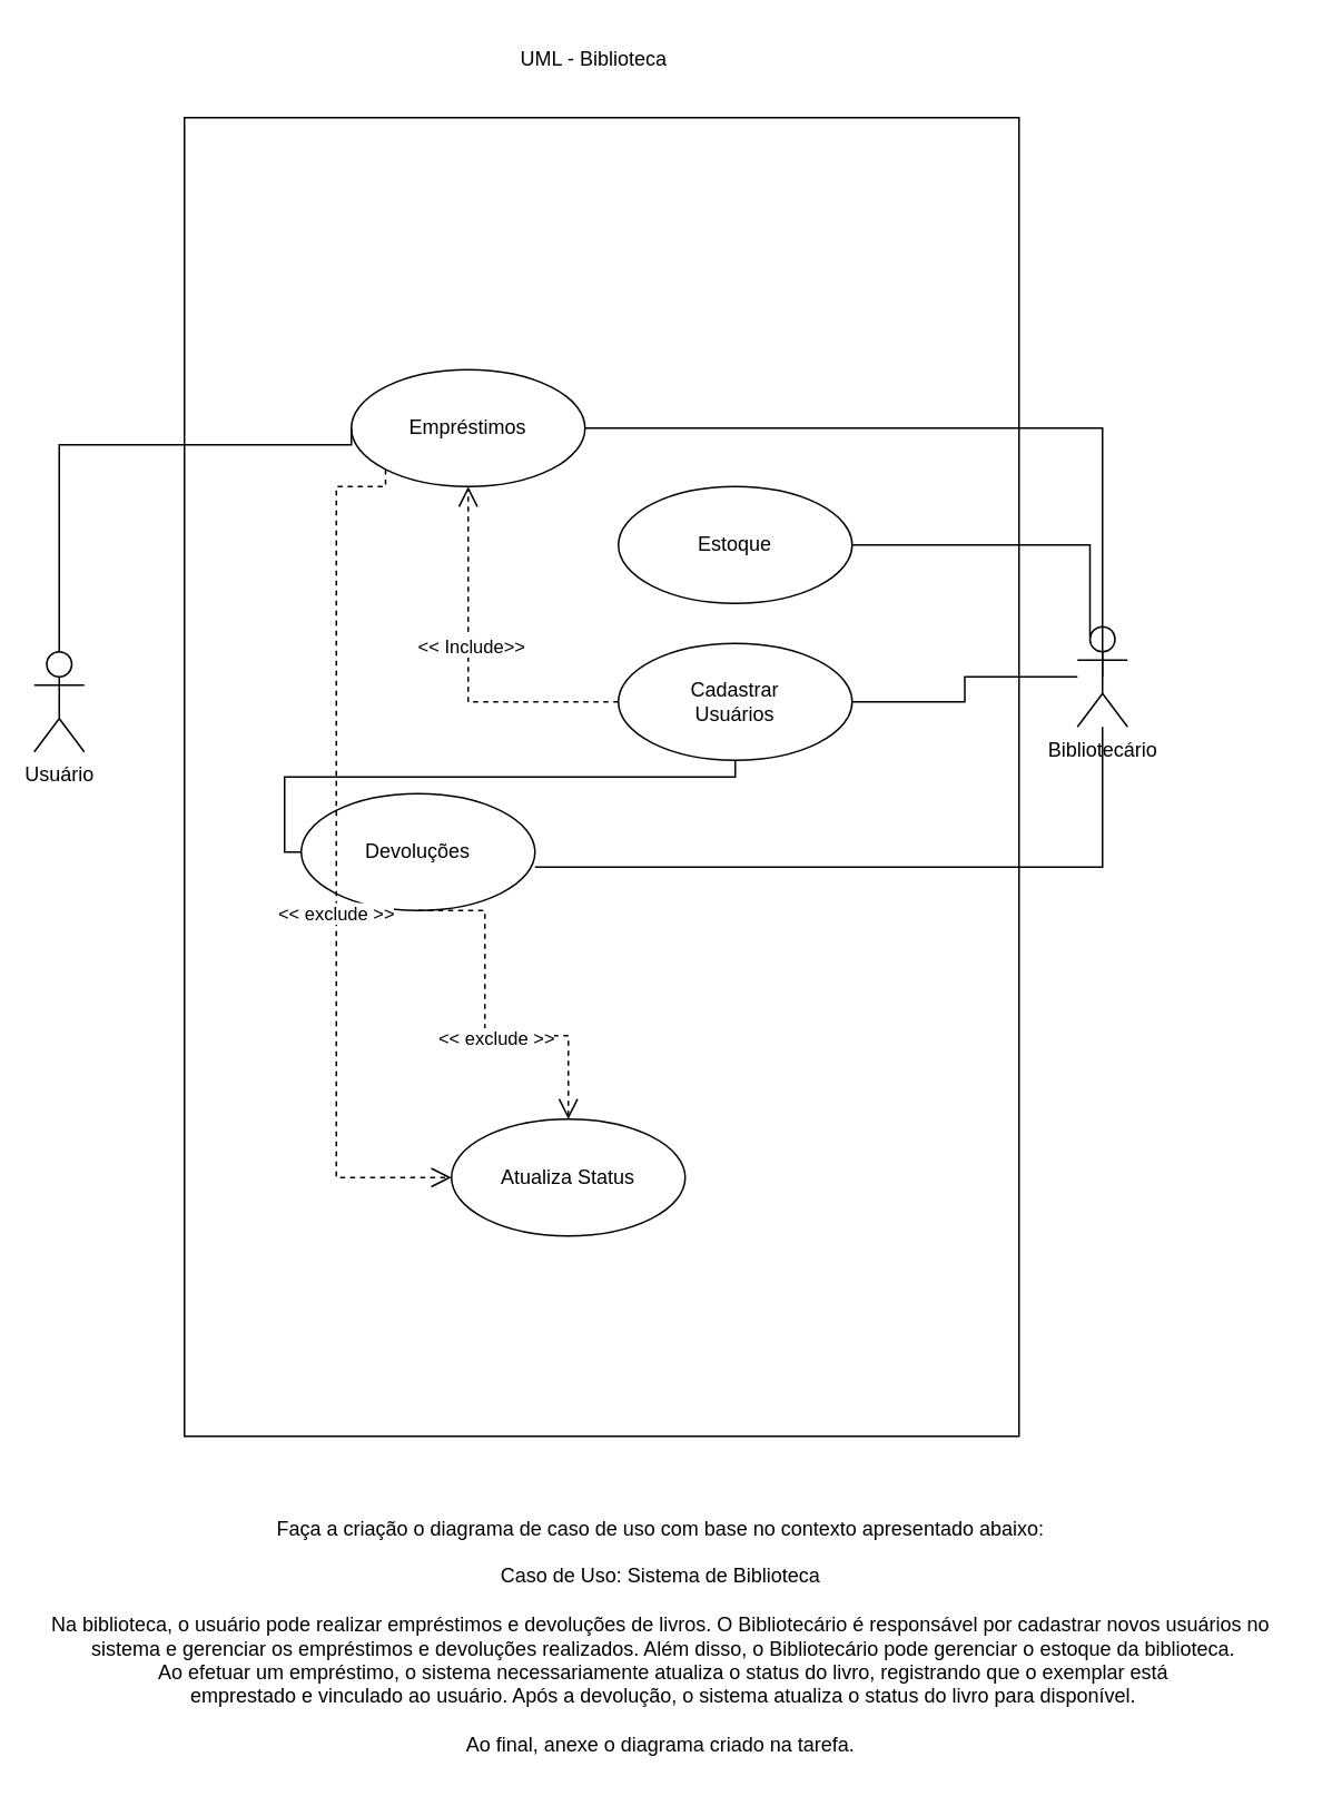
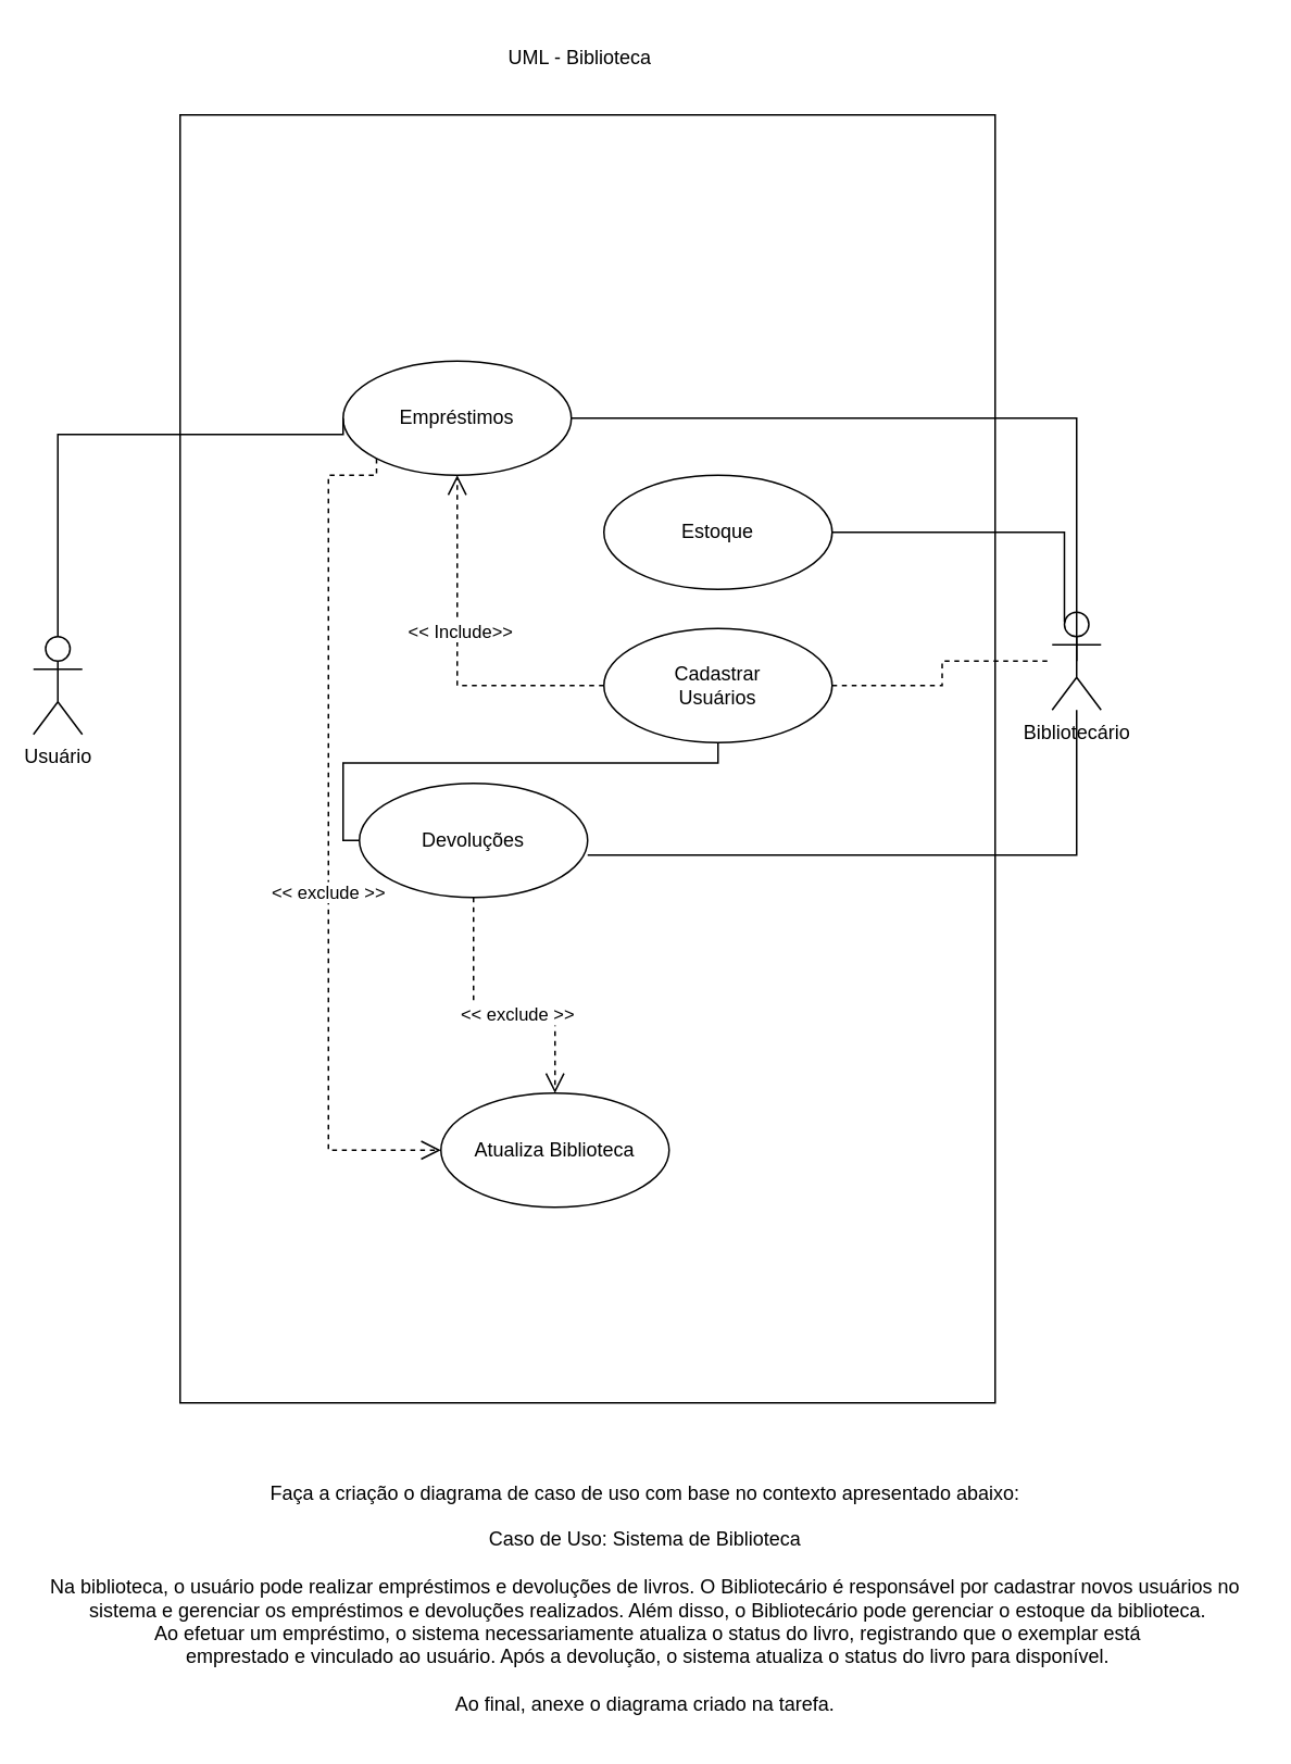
  <mxCell id="0" />
  <mxCell id="1" parent="0" />
  <mxCell id="2" value="" style="html=1;whiteSpace=wrap;" vertex="1" parent="1"><mxGeometry x="110" y="70" width="500" height="790" as="geometry" /></mxCell>
  <mxCell id="3" style="edgeStyle=orthogonalEdgeStyle;rounded=0;html=1;dashed=1;labelBackgroundColor=none;startFill=0;endArrow=open;endFill=0;endSize=10;fontFamily=Verdana;fontSize=10;exitX=0;exitY=0.5;exitDx=0;exitDy=0;entryX=0.5;entryY=1;entryDx=0;entryDy=0;" parent="1" source="9" target="7" edge="1"><mxGeometry relative="1" as="geometry"><Array as="points"><mxPoint x="280" y="420" /></Array><mxPoint x="180" y="450" as="sourcePoint" /><mxPoint x="280" y="361" as="targetPoint" /></mxGeometry></mxCell>
  <mxCell id="4" value="&amp;lt;&amp;lt; Include&amp;gt;&amp;gt;" style="edgeLabel;html=1;align=center;verticalAlign=middle;resizable=0;points=[];" vertex="1" connectable="0" parent="3"><mxGeometry x="0.128" y="-1" relative="1" as="geometry"><mxPoint as="offset" /></mxGeometry></mxCell>
  <mxCell id="5" value="Usuário" style="shape=umlActor;verticalLabelPosition=bottom;verticalAlign=top;html=1;outlineConnect=0;" vertex="1" parent="1"><mxGeometry x="20" y="390" width="30" height="60" as="geometry" /></mxCell>
  <mxCell id="6" value="Bibliotecário" style="shape=umlActor;verticalLabelPosition=bottom;verticalAlign=top;html=1;outlineConnect=0;" vertex="1" parent="1"><mxGeometry x="645" y="375" width="30" height="60" as="geometry" /></mxCell>
  <mxCell id="7" value="Empréstimos" style="ellipse;whiteSpace=wrap;html=1;" vertex="1" parent="1"><mxGeometry x="210" y="221" width="140" height="70" as="geometry" /></mxCell>
- <mxCell id="8" value="Devoluções" style="ellipse;whiteSpace=wrap;html=1;" vertex="1" parent="1"><mxGeometry x="180" y="475" width="140" height="70" as="geometry" /></mxCell>
+ <mxCell id="8" value="Devoluções" style="ellipse;whiteSpace=wrap;html=1;" vertex="1" parent="1"><mxGeometry x="220" y="480" width="140" height="70" as="geometry" /></mxCell>
  <mxCell id="9" value="Cadastrar&lt;div&gt;Usuários&lt;/div&gt;" style="ellipse;whiteSpace=wrap;html=1;" vertex="1" parent="1"><mxGeometry x="370" y="385" width="140" height="70" as="geometry" /></mxCell>
  <mxCell id="10" value="" style="endArrow=none;html=1;edgeStyle=orthogonalEdgeStyle;rounded=0;entryX=0;entryY=0.5;entryDx=0;entryDy=0;" edge="1" parent="1" source="5" target="7"><mxGeometry relative="1" as="geometry"><mxPoint x="0" y="271" as="sourcePoint" /><mxPoint x="160" y="271" as="targetPoint" /><Array as="points"><mxPoint x="35" y="266" /></Array></mxGeometry></mxCell>
  <mxCell id="11" value="" style="endArrow=none;html=1;edgeStyle=orthogonalEdgeStyle;rounded=0;exitX=0;exitY=0.5;exitDx=0;exitDy=0;" edge="1" parent="1" source="8" target="9"><mxGeometry relative="1" as="geometry"><mxPoint x="30" y="230" as="sourcePoint" /><mxPoint x="190" y="230" as="targetPoint" /></mxGeometry></mxCell>
  <mxCell id="12" value="" style="endArrow=none;html=1;edgeStyle=orthogonalEdgeStyle;rounded=0;entryX=0.5;entryY=0.5;entryDx=0;entryDy=0;entryPerimeter=0;exitX=1;exitY=0.5;exitDx=0;exitDy=0;" edge="1" parent="1" source="7" target="6"><mxGeometry relative="1" as="geometry"><mxPoint x="30" y="151" as="sourcePoint" /><mxPoint x="190" y="151" as="targetPoint" /></mxGeometry></mxCell>
  <mxCell id="13" value="" style="endArrow=none;html=1;edgeStyle=orthogonalEdgeStyle;rounded=0;exitX=1;exitY=0.629;exitDx=0;exitDy=0;exitPerimeter=0;" edge="1" parent="1" source="8" target="6"><mxGeometry relative="1" as="geometry"><mxPoint x="30" y="230" as="sourcePoint" /><mxPoint x="190" y="230" as="targetPoint" /></mxGeometry></mxCell>
- <mxCell id="14" value="" style="endArrow=none;html=1;edgeStyle=orthogonalEdgeStyle;rounded=0;exitX=1;exitY=0.5;exitDx=0;exitDy=0;" edge="1" parent="1" source="9" target="6"><mxGeometry relative="1" as="geometry"><mxPoint x="30" y="230" as="sourcePoint" /><mxPoint x="190" y="230" as="targetPoint" /></mxGeometry></mxCell>
+ <mxCell id="14" value="" style="endArrow=none;html=1;edgeStyle=orthogonalEdgeStyle;rounded=0;exitX=1;exitY=0.5;exitDx=0;exitDy=0;dashed=1;" edge="1" parent="1" source="9" target="6"><mxGeometry relative="1" as="geometry"><mxPoint x="30" y="230" as="sourcePoint" /><mxPoint x="190" y="230" as="targetPoint" /></mxGeometry></mxCell>
  <mxCell id="15" value="Estoque" style="ellipse;whiteSpace=wrap;html=1;" vertex="1" parent="1"><mxGeometry x="370" y="291" width="140" height="70" as="geometry" /></mxCell>
  <mxCell id="16" value="" style="endArrow=none;html=1;edgeStyle=orthogonalEdgeStyle;rounded=0;entryX=0.25;entryY=0.1;entryDx=0;entryDy=0;entryPerimeter=0;exitX=1;exitY=0.5;exitDx=0;exitDy=0;" edge="1" parent="1" source="15" target="6"><mxGeometry relative="1" as="geometry"><mxPoint x="160" y="455" as="sourcePoint" /><mxPoint x="320" y="455" as="targetPoint" /></mxGeometry></mxCell>
- <mxCell id="17" value="Atualiza Status" style="ellipse;whiteSpace=wrap;html=1;" vertex="1" parent="1"><mxGeometry x="270" y="670" width="140" height="70" as="geometry" /></mxCell>
+ <mxCell id="17" value="Atualiza Biblioteca" style="ellipse;whiteSpace=wrap;html=1;" vertex="1" parent="1"><mxGeometry x="270" y="670" width="140" height="70" as="geometry" /></mxCell>
  <mxCell id="18" style="edgeStyle=orthogonalEdgeStyle;rounded=0;html=1;dashed=1;labelBackgroundColor=none;startFill=0;endArrow=open;endFill=0;endSize=10;fontFamily=Verdana;fontSize=10;exitX=0.5;exitY=1;exitDx=0;exitDy=0;entryX=0.5;entryY=0;entryDx=0;entryDy=0;" edge="1" parent="1" source="8" target="17"><mxGeometry relative="1" as="geometry"><Array as="points"><mxPoint x="290" y="620" /><mxPoint x="340" y="620" /></Array><mxPoint x="180" y="540" as="sourcePoint" /><mxPoint x="270" y="659" as="targetPoint" /></mxGeometry></mxCell>
  <mxCell id="19" value="&amp;lt;&amp;lt; exclude &amp;gt;&amp;gt;" style="edgeLabel;html=1;align=center;verticalAlign=middle;resizable=0;points=[];" vertex="1" connectable="0" parent="18"><mxGeometry x="0.128" y="-1" relative="1" as="geometry"><mxPoint as="offset" /></mxGeometry></mxCell>
  <mxCell id="20" style="edgeStyle=orthogonalEdgeStyle;rounded=0;html=1;dashed=1;labelBackgroundColor=none;startFill=0;endArrow=open;endFill=0;endSize=10;fontFamily=Verdana;fontSize=10;exitX=0;exitY=1;exitDx=0;exitDy=0;entryX=0;entryY=0.5;entryDx=0;entryDy=0;" edge="1" parent="1" source="7" target="17"><mxGeometry relative="1" as="geometry"><Array as="points"><mxPoint x="201" y="291" /><mxPoint x="201" y="705" /></Array><mxPoint x="201" y="560" as="sourcePoint" /><mxPoint x="251" y="680" as="targetPoint" /></mxGeometry></mxCell>
  <mxCell id="21" value="&amp;lt;&amp;lt; exclude &amp;gt;&amp;gt;" style="edgeLabel;html=1;align=center;verticalAlign=middle;resizable=0;points=[];" vertex="1" connectable="0" parent="20"><mxGeometry x="0.128" y="-1" relative="1" as="geometry"><mxPoint as="offset" /></mxGeometry></mxCell>
  <mxCell id="22" value="UML - Biblioteca" style="text;html=1;align=center;verticalAlign=middle;resizable=0;points=[];autosize=1;strokeColor=none;fillColor=none;" vertex="1" parent="1"><mxGeometry x="300" y="20" width="110" height="30" as="geometry" /></mxCell>
  <mxCell id="23" value="&lt;div&gt;Faça a criação o diagrama de caso de uso com base no contexto apresentado abaixo:&lt;/div&gt;&lt;div&gt;&lt;br&gt;&lt;/div&gt;&lt;div&gt;Caso de Uso: Sistema de Biblioteca&lt;/div&gt;&lt;div&gt;&lt;br&gt;&lt;/div&gt;&lt;div&gt;Na biblioteca, o usuário pode realizar empréstimos e devoluções de livros. O Bibliotecário é responsável por cadastrar novos usuários no&lt;/div&gt;&lt;div&gt;&amp;nbsp;sistema e gerenciar os empréstimos e devoluções realizados. Além disso, o Bibliotecário pode gerenciar o estoque da biblioteca.&lt;/div&gt;&lt;div&gt;&amp;nbsp;Ao efetuar um empréstimo, o sistema necessariamente atualiza o status do livro, registrando que o exemplar está&lt;/div&gt;&lt;div&gt;&amp;nbsp;emprestado e vinculado ao usuário. Após a devolução, o sistema atualiza o status do livro para disponível.&lt;/div&gt;&lt;div&gt;&lt;br&gt;&lt;/div&gt;&lt;div&gt;Ao final, anexe o diagrama criado na tarefa.&lt;/div&gt;" style="text;html=1;align=center;verticalAlign=middle;resizable=0;points=[];autosize=1;strokeColor=none;fillColor=none;" vertex="1" parent="1"><mxGeometry x="20" y="900" width="750" height="160" as="geometry" /></mxCell>
